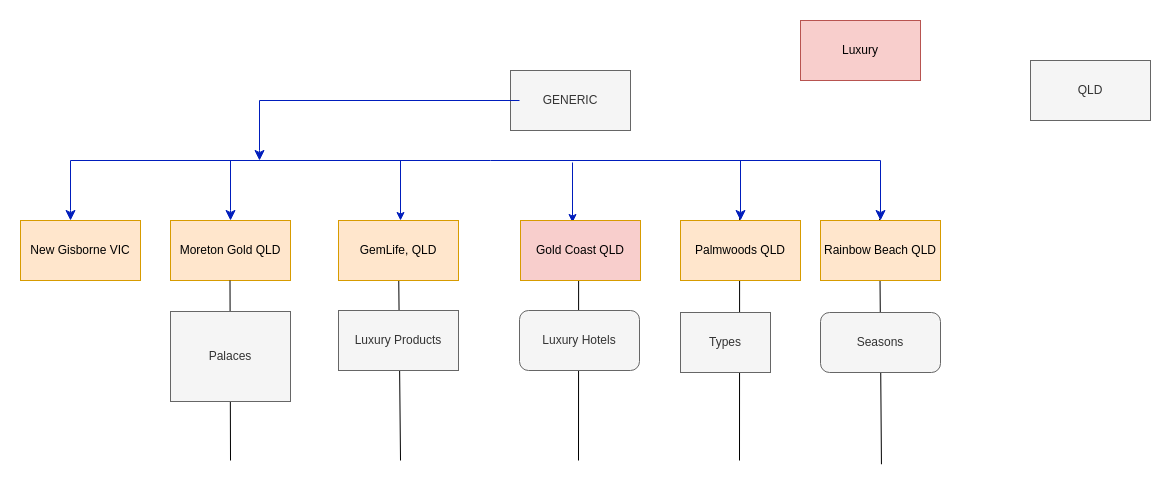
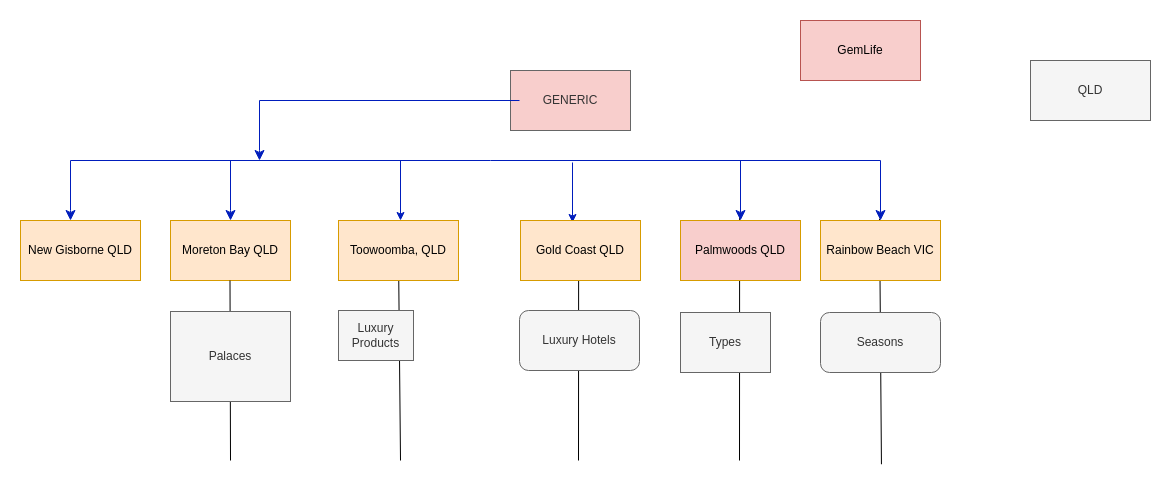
  <mxCell id="0" />
  <mxCell id="1" parent="0" />
  <mxCell id="2" value="" style="endArrow=none;html=1;rounded=0;" parent="1" edge="1"><mxGeometry width="50" height="50" relative="1" as="geometry"><mxPoint x="880.94" y="463.75" as="sourcePoint" /><mxPoint x="879.06" y="218.25" as="targetPoint" /></mxGeometry></mxCell>
  <mxCell id="3" value="" style="endArrow=none;html=1;rounded=0;" parent="1" edge="1"><mxGeometry width="50" height="50" relative="1" as="geometry"><mxPoint x="739" y="460" as="sourcePoint" /><mxPoint x="739.13" y="217" as="targetPoint" /></mxGeometry></mxCell>
  <mxCell id="4" value="" style="endArrow=none;html=1;rounded=0;" parent="1" edge="1"><mxGeometry width="50" height="50" relative="1" as="geometry"><mxPoint x="578" y="460" as="sourcePoint" /><mxPoint x="578.13" y="264.5" as="targetPoint" /></mxGeometry></mxCell>
  <mxCell id="5" value="" style="endArrow=none;html=1;rounded=0;" parent="1" edge="1"><mxGeometry width="50" height="50" relative="1" as="geometry"><mxPoint x="400" y="460" as="sourcePoint" /><mxPoint x="398.25" y="279" as="targetPoint" /></mxGeometry></mxCell>
- <mxCell id="6" value="Luxury" style="rounded=0;whiteSpace=wrap;html=1;fillColor=#f8cecc;strokeColor=#b85450;" parent="1" vertex="1"><mxGeometry x="800" y="20" width="120" height="60" as="geometry" /></mxCell>
+ <mxCell id="6" value="GemLife" style="rounded=0;whiteSpace=wrap;html=1;fillColor=#f8cecc;strokeColor=#b85450;" parent="1" vertex="1"><mxGeometry x="800" y="20" width="120" height="60" as="geometry" /></mxCell>
  <mxCell id="7" value="" style="edgeStyle=segmentEdgeStyle;endArrow=classic;html=1;curved=0;rounded=0;endSize=8;startSize=8;fillColor=#0050ef;strokeColor=#001DBC;" parent="1" edge="1"><mxGeometry width="50" height="50" relative="1" as="geometry"><mxPoint x="490" y="160" as="sourcePoint" /><mxPoint x="230" y="220" as="targetPoint" /><Array as="points"><mxPoint x="230" y="160" /><mxPoint x="230" y="210" /></Array></mxGeometry></mxCell>
  <mxCell id="8" value="" style="edgeStyle=segmentEdgeStyle;endArrow=classic;html=1;curved=0;rounded=0;endSize=8;startSize=8;fillColor=#0050ef;strokeColor=#001DBC;" parent="1" edge="1"><mxGeometry width="50" height="50" relative="1" as="geometry"><mxPoint x="490" y="160" as="sourcePoint" /><mxPoint x="740" y="220" as="targetPoint" /></mxGeometry></mxCell>
  <mxCell id="9" value="" style="endArrow=classic;html=1;rounded=0;fillColor=#0050ef;strokeColor=#001DBC;" parent="1" edge="1"><mxGeometry width="50" height="50" relative="1" as="geometry"><mxPoint x="400" y="160" as="sourcePoint" /><mxPoint x="400" y="220" as="targetPoint" /></mxGeometry></mxCell>
  <mxCell id="10" value="" style="endArrow=classic;html=1;rounded=0;fillColor=#0050ef;strokeColor=#001DBC;" parent="1" edge="1"><mxGeometry width="50" height="50" relative="1" as="geometry"><mxPoint x="572" y="162" as="sourcePoint" /><mxPoint x="572" y="222" as="targetPoint" /></mxGeometry></mxCell>
- <mxCell id="11" value="Moreton Gold QLD" style="rounded=0;whiteSpace=wrap;html=1;fillColor=#ffe6cc;strokeColor=#d79b00;" parent="1" vertex="1"><mxGeometry x="170" y="220" width="120" height="60" as="geometry" /></mxCell>
- <mxCell id="12" value="GemLife, QLD" style="rounded=0;whiteSpace=wrap;html=1;fillColor=#ffe6cc;strokeColor=#d79b00;" parent="1" vertex="1"><mxGeometry x="338" y="220" width="120" height="60" as="geometry" /></mxCell>
- <mxCell id="13" value="Gold Coast QLD" style="rounded=0;whiteSpace=wrap;html=1;fillColor=#f8cecc;strokeColor=#d79b00;" parent="1" vertex="1"><mxGeometry x="520" y="220" width="120" height="60" as="geometry" /></mxCell>
- <mxCell id="14" value="Luxury Products" style="rounded=0;whiteSpace=wrap;html=1;fillColor=#f5f5f5;strokeColor=#666666;fontColor=#333333;" parent="1" vertex="1"><mxGeometry x="338" y="310" width="120" height="60" as="geometry" /></mxCell>
+ <mxCell id="11" value="Moreton Bay QLD" style="rounded=0;whiteSpace=wrap;html=1;fillColor=#ffe6cc;strokeColor=#d79b00;" parent="1" vertex="1"><mxGeometry x="170" y="220" width="120" height="60" as="geometry" /></mxCell>
+ <mxCell id="12" value="Toowoomba, QLD" style="rounded=0;whiteSpace=wrap;html=1;fillColor=#ffe6cc;strokeColor=#d79b00;" parent="1" vertex="1"><mxGeometry x="338" y="220" width="120" height="60" as="geometry" /></mxCell>
+ <mxCell id="13" value="Gold Coast QLD" style="rounded=0;whiteSpace=wrap;html=1;fillColor=#ffe6cc;strokeColor=#d79b00;" parent="1" vertex="1"><mxGeometry x="520" y="220" width="120" height="60" as="geometry" /></mxCell>
+ <mxCell id="14" value="Luxury Products" style="rounded=0;whiteSpace=wrap;html=1;fillColor=#f5f5f5;strokeColor=#666666;fontColor=#333333;" parent="1" vertex="1"><mxGeometry x="338" y="310" width="75" height="50" as="geometry" /></mxCell>
  <mxCell id="15" value="" style="endArrow=none;html=1;rounded=0;" parent="1" edge="1"><mxGeometry width="50" height="50" relative="1" as="geometry"><mxPoint x="230" y="460" as="sourcePoint" /><mxPoint x="229.5" y="280" as="targetPoint" /></mxGeometry></mxCell>
- <mxCell id="16" value="Palmwoods QLD" style="rounded=0;whiteSpace=wrap;html=1;fillColor=#ffe6cc;strokeColor=#d79b00;" parent="1" vertex="1"><mxGeometry x="680" y="220" width="120" height="60" as="geometry" /></mxCell>
+ <mxCell id="16" value="Palmwoods QLD" style="rounded=0;whiteSpace=wrap;html=1;fillColor=#f8cecc;strokeColor=#d79b00;" parent="1" vertex="1"><mxGeometry x="680" y="220" width="120" height="60" as="geometry" /></mxCell>
  <mxCell id="17" value="Types" style="rounded=0;whiteSpace=wrap;html=1;fillColor=#f5f5f5;strokeColor=#666666;fontColor=#333333;" parent="1" vertex="1"><mxGeometry x="680" y="312" width="90" height="60" as="geometry" /></mxCell>
- <mxCell id="18" value="Rainbow Beach QLD" style="rounded=0;whiteSpace=wrap;html=1;fillColor=#ffe6cc;strokeColor=#d79b00;" parent="1" vertex="1"><mxGeometry x="820" y="220" width="120" height="60" as="geometry" /></mxCell>
+ <mxCell id="18" value="Rainbow Beach VIC" style="rounded=0;whiteSpace=wrap;html=1;fillColor=#ffe6cc;strokeColor=#d79b00;" parent="1" vertex="1"><mxGeometry x="820" y="220" width="120" height="60" as="geometry" /></mxCell>
  <mxCell id="19" value="Palaces" style="rounded=0;whiteSpace=wrap;html=1;fillColor=#f5f5f5;strokeColor=#666666;fontColor=#333333;" parent="1" vertex="1"><mxGeometry x="170" y="311" width="120" height="90" as="geometry" /></mxCell>
  <mxCell id="20" value="Luxury Hotels" style="whiteSpace=wrap;html=1;fillColor=#f5f5f5;strokeColor=#666666;fontColor=#333333;rounded=1;" parent="1" vertex="1"><mxGeometry x="519" y="310" width="120" height="60" as="geometry" /></mxCell>
  <mxCell id="21" value="Seasons" style="whiteSpace=wrap;html=1;fillColor=#f5f5f5;strokeColor=#666666;fontColor=#333333;rounded=1;" parent="1" vertex="1"><mxGeometry x="820" y="312" width="120" height="60" as="geometry" /></mxCell>
  <mxCell id="22" value="" style="edgeStyle=segmentEdgeStyle;endArrow=classic;html=1;curved=0;rounded=0;endSize=8;startSize=8;fillColor=#0050ef;strokeColor=#001DBC;" parent="1" edge="1"><mxGeometry width="50" height="50" relative="1" as="geometry"><mxPoint x="630" y="160" as="sourcePoint" /><mxPoint x="880" y="220" as="targetPoint" /></mxGeometry></mxCell>
- <mxCell id="23" value="New Gisborne VIC" style="rounded=0;whiteSpace=wrap;html=1;fillColor=#ffe6cc;strokeColor=#d79b00;" vertex="1" parent="1"><mxGeometry x="20" y="220" width="120" height="60" as="geometry" /></mxCell>
+ <mxCell id="23" value="New Gisborne QLD" style="rounded=0;whiteSpace=wrap;html=1;fillColor=#ffe6cc;strokeColor=#d79b00;" vertex="1" parent="1"><mxGeometry x="20" y="220" width="120" height="60" as="geometry" /></mxCell>
  <mxCell id="24" value="" style="edgeStyle=segmentEdgeStyle;endArrow=classic;html=1;curved=0;rounded=0;endSize=8;startSize=8;fillColor=#0050ef;strokeColor=#001DBC;" edge="1" parent="1"><mxGeometry width="50" height="50" relative="1" as="geometry"><mxPoint x="330" y="160" as="sourcePoint" /><mxPoint y="220" as="targetPoint" x="70" /><Array as="points"><mxPoint y="160" x="70" /><mxPoint y="210" x="70" /></Array></mxGeometry></mxCell>
- <mxCell id="25" value="GENERIC" style="rounded=0;whiteSpace=wrap;html=1;fillColor=#f5f5f5;strokeColor=#666666;fontColor=#333333;" vertex="1" parent="1"><mxGeometry x="510" y="70" width="120" height="60" as="geometry" /></mxCell>
+ <mxCell id="25" value="GENERIC" style="rounded=0;whiteSpace=wrap;html=1;fillColor=#f8cecc;strokeColor=#666666;fontColor=#333333;" vertex="1" parent="1"><mxGeometry x="510" y="70" width="120" height="60" as="geometry" /></mxCell>
  <mxCell id="26" value="QLD" style="rounded=0;whiteSpace=wrap;html=1;fillColor=#f5f5f5;strokeColor=#666666;fontColor=#333333;" vertex="1" parent="1"><mxGeometry x="1030" y="60" width="120" height="60" as="geometry" /></mxCell>
  <mxCell id="27" value="" style="edgeStyle=segmentEdgeStyle;endArrow=classic;html=1;curved=0;rounded=0;endSize=8;startSize=8;fillColor=#0050ef;strokeColor=#001DBC;" edge="1" parent="1"><mxGeometry width="50" height="50" relative="1" as="geometry"><mxPoint x="519" y="100" as="sourcePoint" /><mxPoint x="259" y="160" as="targetPoint" /><Array as="points"><mxPoint x="259" y="100" /><mxPoint x="259" y="150" /></Array></mxGeometry></mxCell>
